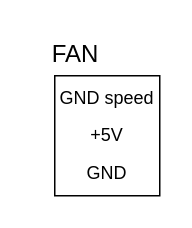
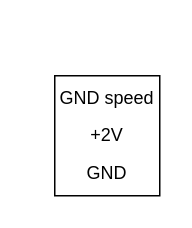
  <mxCell id="0" />
  <mxCell id="1" parent="0" />
  <mxCell id="2" value="" style="rounded=0;whiteSpace=wrap;html=1;fillColor=none;" vertex="1" parent="1"><mxGeometry x="36" y="50" width="70" height="80" as="geometry" /></mxCell>
  <mxCell id="3" value="GND speed" style="text;html=1;align=center;verticalAlign=middle;whiteSpace=wrap;rounded=0;" vertex="1" parent="1"><mxGeometry x="36" y="50" width="70" height="30" as="geometry" /></mxCell>
- <mxCell id="4" value="+5V" style="text;html=1;align=center;verticalAlign=middle;whiteSpace=wrap;rounded=0;" vertex="1" parent="1"><mxGeometry x="41" y="75" width="60" height="30" as="geometry" /></mxCell>
+ <mxCell id="4" value="+2V" style="text;html=1;align=center;verticalAlign=middle;whiteSpace=wrap;rounded=0;" vertex="1" parent="1"><mxGeometry x="41" y="75" width="60" height="30" as="geometry" /></mxCell>
  <mxCell id="5" value="GND" style="text;html=1;align=center;verticalAlign=middle;whiteSpace=wrap;rounded=0;" vertex="1" parent="1"><mxGeometry x="43" y="100" width="56" height="30" as="geometry" /></mxCell>
- <mxCell id="6" value="&lt;font&gt;FAN&lt;/font&gt;" style="text;html=1;align=center;verticalAlign=middle;whiteSpace=wrap;rounded=0;fontSize=16;" vertex="1" parent="1"><mxGeometry x="20" y="20" width="60" height="30" as="geometry" /></mxCell>
